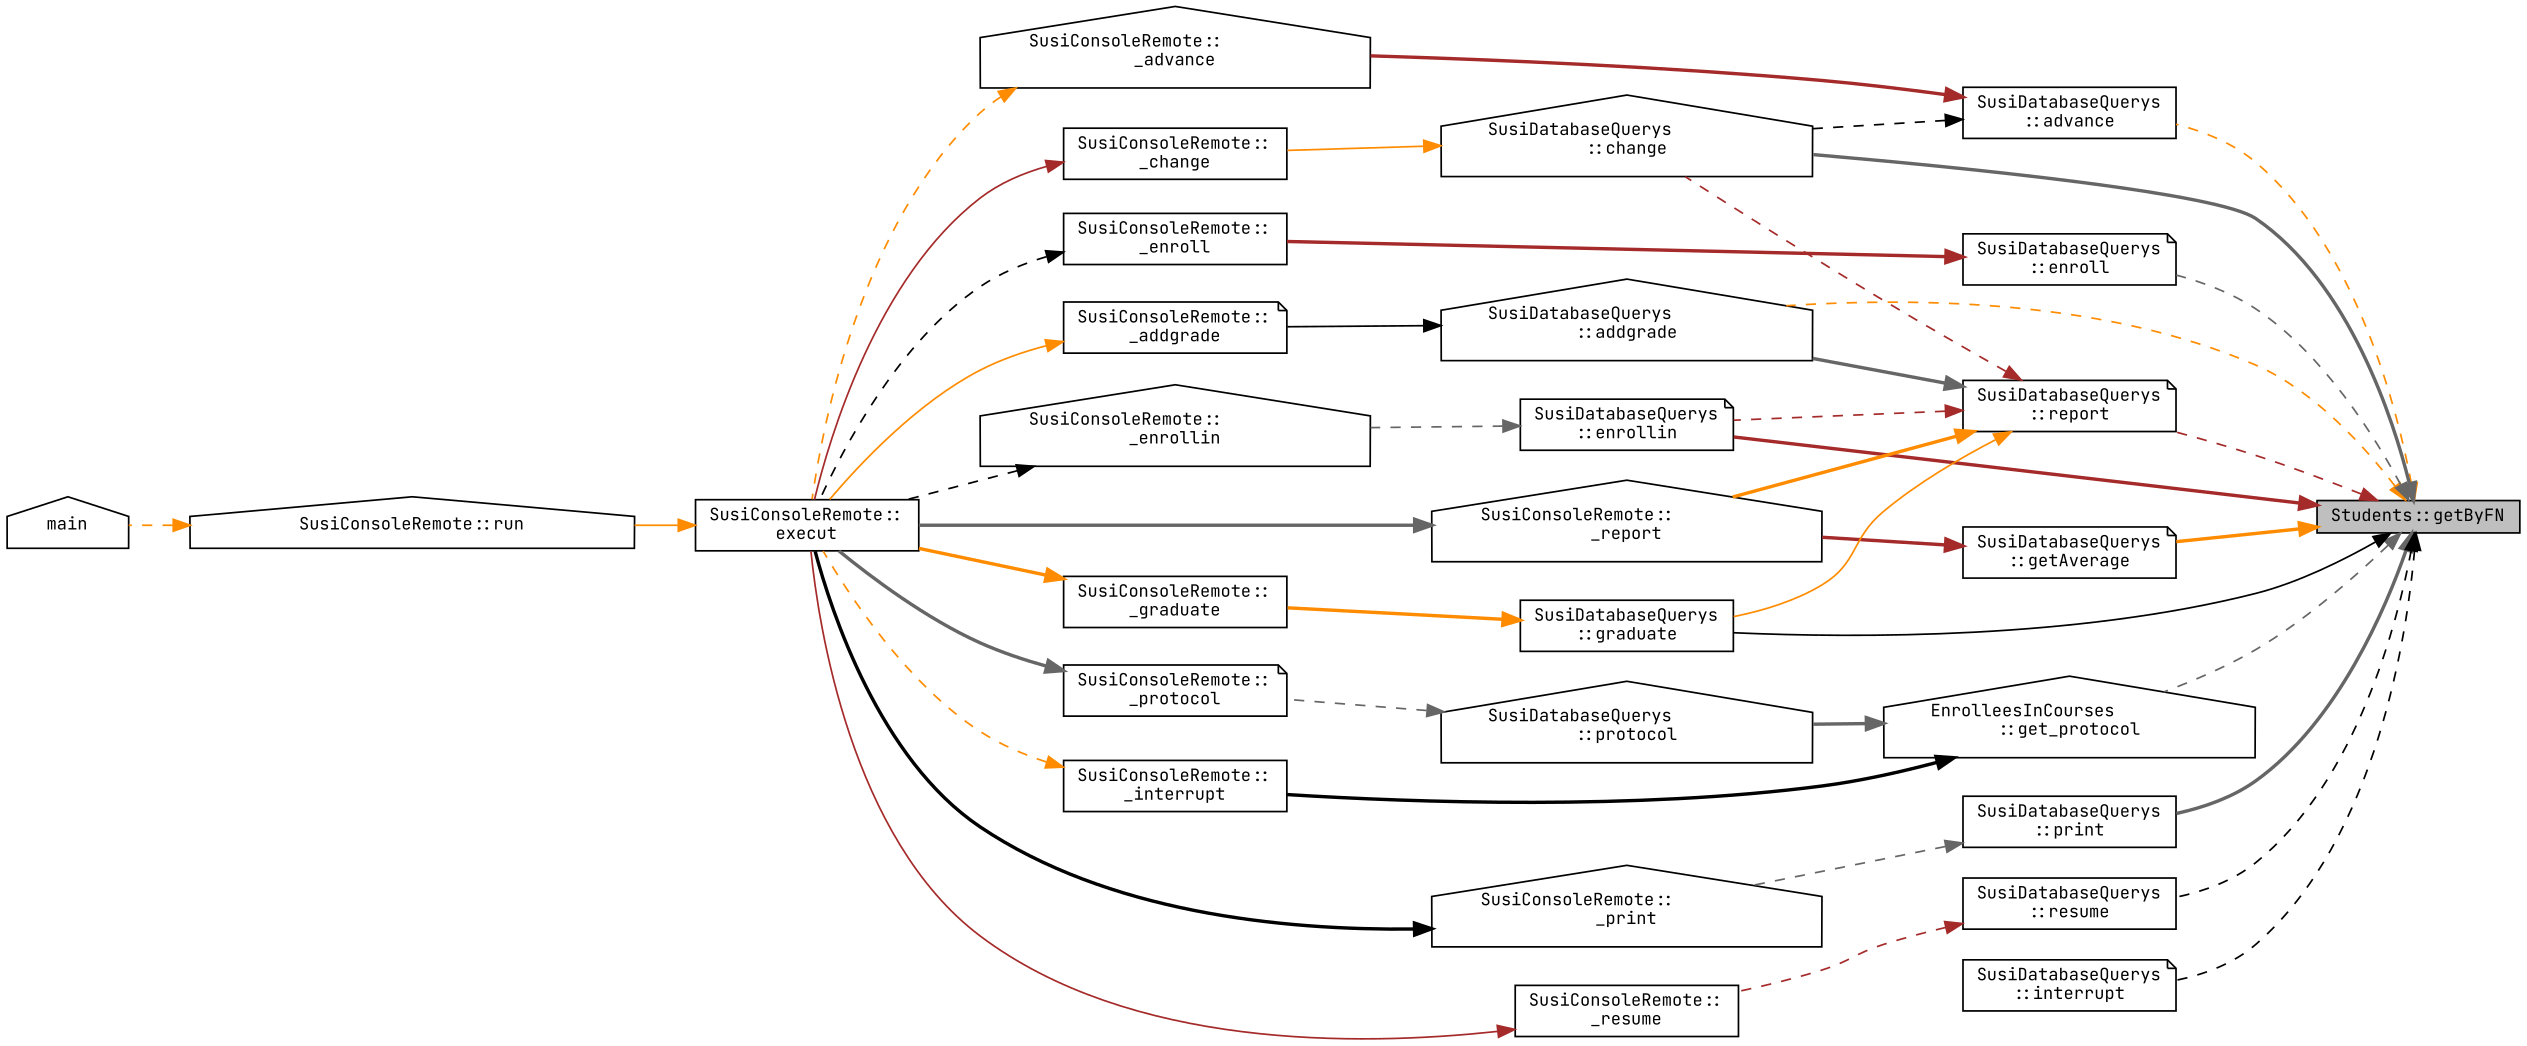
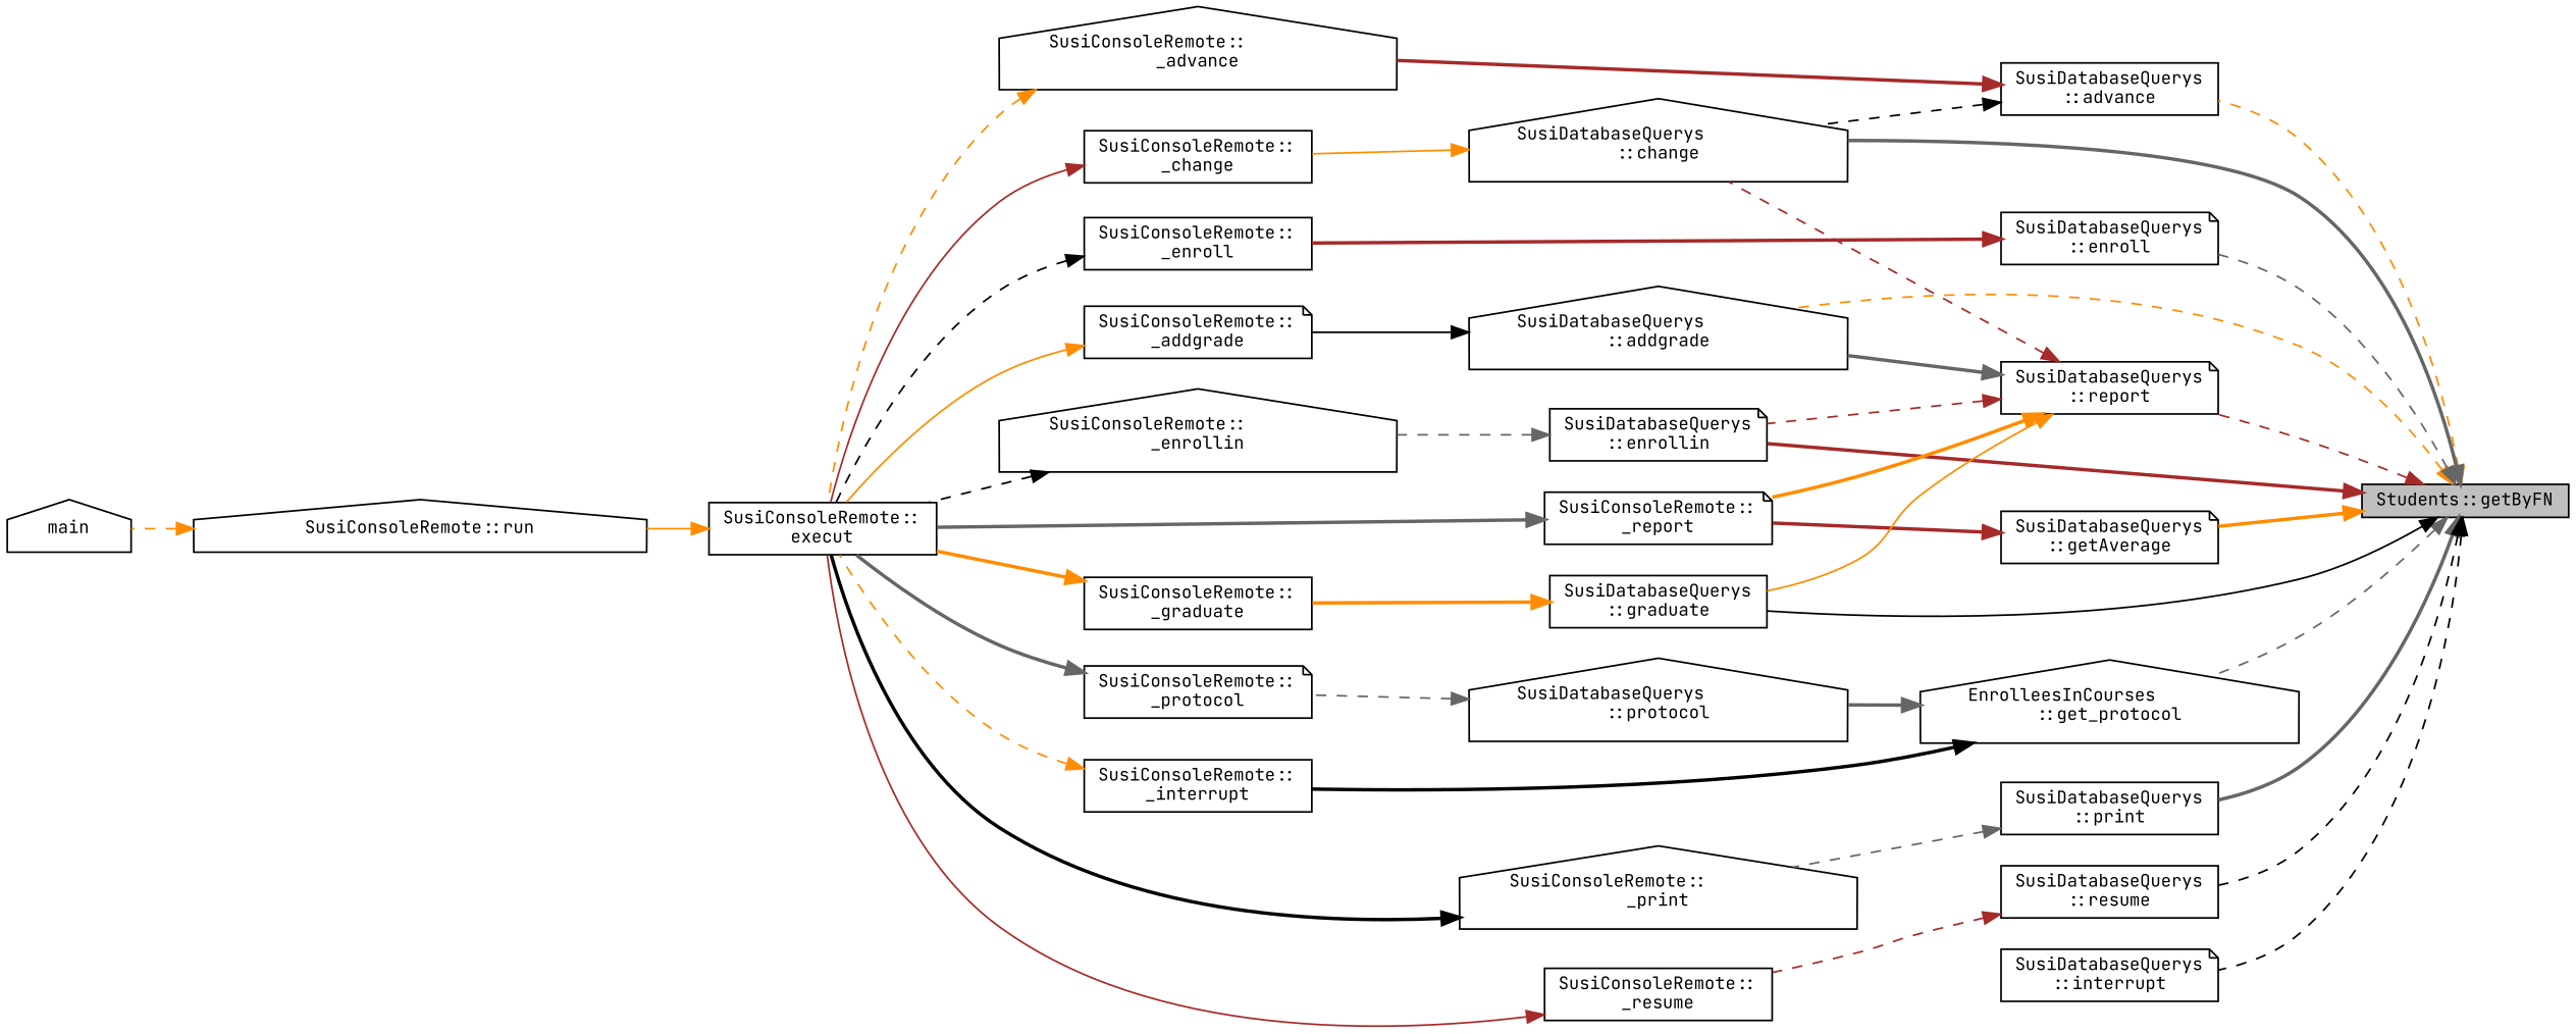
  digraph {
    fontname="JetBrains Mono"
    rankdir=RL
    node [color=black fillcolor=white fontname="JetBrains Mono" fontsize=10 shape=box style=filled]
    edge [color=darkorange dir=back fontname="JetBrains Mono" fontsize=10 labelfontname=Helvetica labelfontsize=10 style=dashed]
    n1 [fillcolor=grey75 fontcolor=black height=0.2 label="Students::getByFN" width=0.4]
    n2 [height=0.2 label="SusiDatabaseQuerys\l::addgrade" shape=house width=0.4]
    n3 [height=0.2 label="SusiDatabaseQuerys\l::advance" width=0.4]
    n4 [height=0.2 label="SusiDatabaseQuerys\l::change" shape=house width=0.4]
    n5 [height=0.2 label="SusiDatabaseQuerys\l::enroll" shape=note width=0.4]
    n6 [height=0.2 label="SusiDatabaseQuerys\l::enrollin" shape=note width=0.4]
    n7 [height=0.2 label="EnrolleesInCourses\l::get_protocol" shape=house width=0.4]
    n8 [height=0.2 label="SusiDatabaseQuerys\l::getAverage" shape=note width=0.4]
    n9 [height=0.2 label="SusiDatabaseQuerys\l::graduate" width=0.4]
    n10 [height=0.2 label="SusiDatabaseQuerys\l::interrupt" shape=note width=0.4]
    n11 [height=0.2 label="SusiDatabaseQuerys\l::print" width=0.4]
    n12 [height=0.2 label="SusiDatabaseQuerys\l::report" shape=note width=0.4]
    n13 [height=0.2 label="SusiDatabaseQuerys\l::resume" width=0.4]
    n14 [height=0.2 label="SusiConsoleRemote::\l_addgrade" shape=note width=0.4]
    n15 [height=0.2 label="SusiConsoleRemote::\l_advance" shape=house width=0.4]
    n16 [height=0.2 label="SusiConsoleRemote::\l_change" width=0.4]
    n17 [height=0.2 label="SusiConsoleRemote::\l_enroll" width=0.4]
    n18 [height=0.2 label="SusiConsoleRemote::\l_enrollin" shape=house width=0.4]
    n19 [height=0.2 label="SusiDatabaseQuerys\l::protocol" shape=house width=0.4]
    n20 [height=0.2 label="SusiConsoleRemote::\l_interrupt" width=0.4]
-   n21 [height=0.2 label="SusiConsoleRemote::\l_report" shape=house width=0.4]
+   n21 [height=0.2 label="SusiConsoleRemote::\l_report" shape=note width=0.4]
    n22 [height=0.2 label="SusiConsoleRemote::\l_graduate" width=0.4]
    n23 [height=0.2 label="SusiConsoleRemote::\l_print" shape=house width=0.4]
    n24 [height=0.2 label="SusiConsoleRemote::\l_resume" width=0.4]
    n25 [height=0.2 label="SusiConsoleRemote::\lexecut" width=0.4]
    n26 [height=0.2 label="SusiConsoleRemote::run" shape=house width=0.4]
    n27 [height=0.2 label=main shape=house width=0.4]
    n28 [height=0.2 label="SusiConsoleRemote::\l_protocol" shape=note width=0.4]
    n1 -> n2
    n1 -> n3
    n1 -> n4 [color=gray40 style=bold]
    n1 -> n5 [color=gray40]
    n1 -> n6 [color=brown style=bold]
    n1 -> n7 [color=gray40]
    n1 -> n8 [style=bold]
    n1 -> n9 [color=black style=solid]
    n1 -> n10 [color=black]
    n1 -> n11 [color=gray40 style=bold]
    n1 -> n12 [color=brown]
    n1 -> n13 [color=black]
    n2 -> n14 [color=black style=solid]
    n3 -> n4 [color=black]
    n3 -> n15 [color=brown style=bold]
    n4 -> n16 [style=solid]
    n5 -> n17 [color=brown style=bold]
    n6 -> n18 [color=gray40]
    n7 -> n19 [color=gray40 style=bold]
    n7 -> n20 [color=black style=bold]
    n8 -> n21 [color=brown style=bold]
    n9 -> n22 [style=bold]
    n11 -> n23 [color=gray40]
    n12 -> n2 [color=gray40 style=bold]
    n12 -> n4 [color=brown]
    n12 -> n6 [color=brown]
    n12 -> n9 [style=solid]
    n12 -> n21 [style=bold]
    n13 -> n24 [color=brown]
    n14 -> n25 [style=solid]
    n15 -> n25
    n16 -> n25 [color=brown style=solid]
    n17 -> n25 [color=black]
    n18 -> n25 [color=black]
    n19 -> n28 [color=gray40]
    n20 -> n25
    n21 -> n25 [color=gray40 style=bold]
    n22 -> n25 [style=bold]
    n23 -> n25 [color=black style=bold]
    n24 -> n25 [color=brown style=solid]
    n25 -> n26 [style=solid]
    n26 -> n27
    n28 -> n25 [color=gray40 style=bold]
  }
